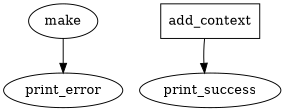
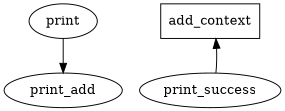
  digraph {
    node [shape=ellipse]
-   make [data="{\"input\":{\"target\" : \"demo\"}}"]
-   print_error
+   make [data="{\"input\":{\"target\" : \"demo\"}}" label=print]
+   print_error [label=print_add]
    add_context [shape=box]
    print_success
    make -> print_error
-   add_context -> print_success
+   print_success -> add_context
  }
